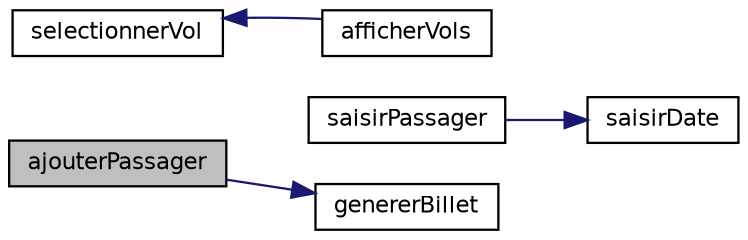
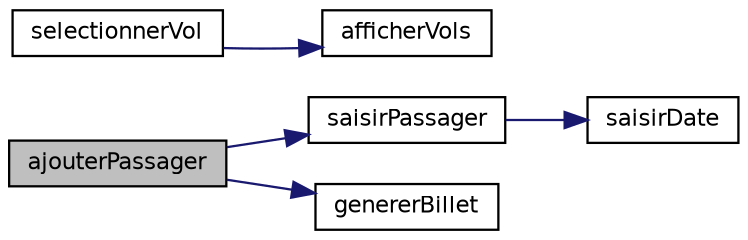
  digraph {
    rankdir=LR
    node [color=black fillcolor=white fontname=Helvetica fontsize=10 shape=record style=filled]
    edge [color=midnightblue fontname=Helvetica fontsize=10 labelfontname=Helvetica labelfontsize=10 style=solid]
    n1 [fillcolor=grey75 fontcolor=black height=0.2 label=ajouterPassager width=0.4]
    n2 [height=0.2 label=saisirPassager width=0.4]
    n3 [height=0.2 label=genererBillet width=0.4]
    n4 [height=0.2 label=selectionnerVol width=0.4]
    n5 [height=0.2 label=afficherVols width=0.4]
    n6 [height=0.2 label=saisirDate width=0.4]
+   n1 -> n2
    n1 -> n3
    n2 -> n6
-   n5 -> n4
+   n4 -> n5
  }
